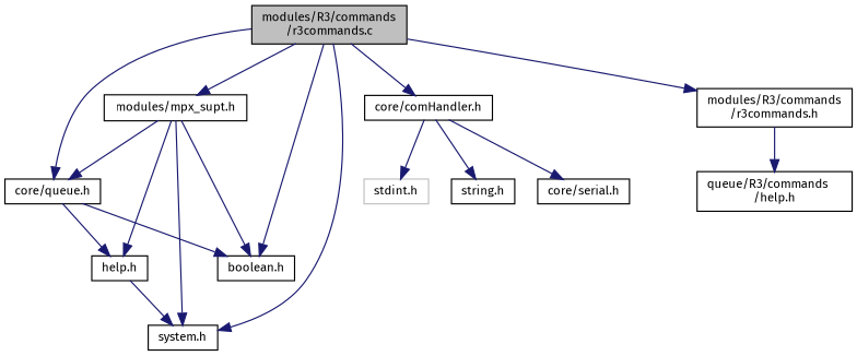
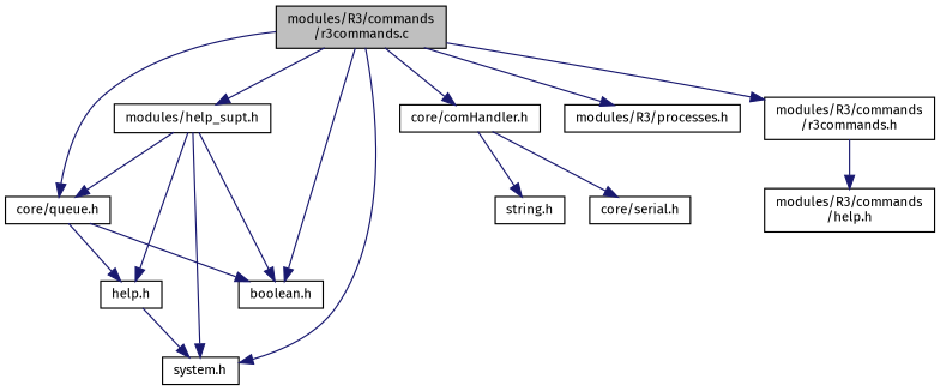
  digraph {
    fontname="Fira Sans"
    node [color=black fillcolor=white fontname="Fira Sans" fontsize=10 shape=record style=filled]
    edge [color=midnightblue fontname="Fira Sans" fontsize=10 labelfontname=Helvetica labelfontsize=10 style=solid]
    n1 [fillcolor=grey75 fontcolor=black height=0.2 label="modules/R3/commands\l/r3commands.c" width=0.4]
    n2 [height=0.2 label="system.h" width=0.4]
    n3 [height=0.2 label="boolean.h" width=0.4]
    n4 [height=0.2 label="core/queue.h" width=0.4]
    n5 [height=0.2 label="core/comHandler.h" width=0.4]
+   n6 [height=0.2 label="modules/R3/processes.h" width=0.4]
    n7 [height=0.2 label="modules/R3/commands\l/r3commands.h" width=0.4]
-   n8 [height=0.2 label="modules/mpx_supt.h" width=0.4]
+   n8 [height=0.2 label="modules/help_supt.h" width=0.4]
    n9 [height=0.2 label="help.h" width=0.4]
-   n10 [color=grey75 height=0.2 label="stdint.h" width=0.4]
    n11 [height=0.2 label="string.h" width=0.4]
    n12 [height=0.2 label="core/serial.h" width=0.4]
-   n13 [height=0.2 label="queue/R3/commands\l/help.h" width=0.4]
+   n13 [height=0.2 label="modules/R3/commands\l/help.h" width=0.4]
    n1 -> n2
    n1 -> n3
    n1 -> n4
    n1 -> n5
+   n1 -> n6
    n1 -> n7
    n1 -> n8
    n4 -> n3
    n4 -> n9
-   n5 -> n10
    n5 -> n11
    n5 -> n12
    n7 -> n13
    n8 -> n2
    n8 -> n3
    n8 -> n4
    n8 -> n9
    n9 -> n2
  }
